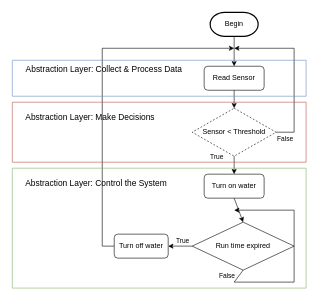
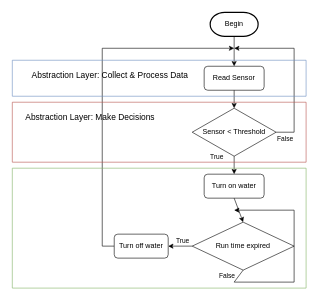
  <mxCell id="0" />
  <mxCell id="1" parent="0" />
  <mxCell id="2" value="Begin" style="strokeWidth=2;html=1;shape=mxgraph.flowchart.terminator;whiteSpace=wrap;" parent="1" vertex="1"><mxGeometry x="350" y="20" width="80" height="40" as="geometry" /></mxCell>
- <mxCell id="3" value="Sensor &amp;lt; Threshold" style="rhombus;whiteSpace=wrap;html=1;dashed=1;" parent="1" vertex="1"><mxGeometry x="320" y="180" width="140" height="80" as="geometry" /></mxCell>
+ <mxCell id="3" value="Sensor &amp;lt; Threshold" style="rhombus;whiteSpace=wrap;html=1;" parent="1" vertex="1"><mxGeometry x="320" y="180" width="140" height="80" as="geometry" /></mxCell>
  <mxCell id="4" value="Run time expired" style="rhombus;whiteSpace=wrap;html=1;" parent="1" vertex="1"><mxGeometry x="320" y="370" width="170" height="80" as="geometry" /></mxCell>
  <mxCell id="5" value="" style="endArrow=classic;html=1;rounded=0;exitX=0;exitY=0.5;exitDx=0;exitDy=0;entryX=1;entryY=0.5;entryDx=0;entryDy=0;" parent="1" source="4" target="10" edge="1"><mxGeometry width="50" height="50" relative="1" as="geometry"><mxPoint x="340" y="450" as="sourcePoint" /><mxPoint x="255" y="380" as="targetPoint" /></mxGeometry></mxCell>
  <mxCell id="6" value="True" style="edgeLabel;html=1;align=center;verticalAlign=middle;resizable=0;points=[];" parent="5" vertex="1" connectable="0"><mxGeometry x="-0.143" y="-1" relative="1" as="geometry"><mxPoint y="-9" as="offset" /></mxGeometry></mxCell>
  <mxCell id="7" value="" style="endArrow=classic;html=1;rounded=0;exitX=0;exitY=0.5;exitDx=0;exitDy=0;" parent="1" source="10" edge="1"><mxGeometry width="50" height="50" relative="1" as="geometry"><mxPoint x="-140" y="440" as="sourcePoint" /><mxPoint x="390" y="80" as="targetPoint" /><Array as="points"><mxPoint x="170" y="410" /><mxPoint x="170" y="80" /></Array></mxGeometry></mxCell>
  <mxCell id="8" value="" style="endArrow=classic;html=1;rounded=0;exitX=1;exitY=0.5;exitDx=0;exitDy=0;" parent="1" source="3" edge="1"><mxGeometry width="50" height="50" relative="1" as="geometry"><mxPoint x="340" y="80" as="sourcePoint" /><mxPoint x="390" y="80" as="targetPoint" /><Array as="points"><mxPoint x="490" y="220" /><mxPoint x="490" y="80" /><mxPoint x="390" y="80" /></Array></mxGeometry></mxCell>
  <mxCell id="9" value="False" style="edgeLabel;html=1;align=center;verticalAlign=middle;resizable=0;points=[];" parent="8" vertex="1" connectable="0"><mxGeometry x="-0.827" relative="1" as="geometry"><mxPoint x="-9" y="10" as="offset" /></mxGeometry></mxCell>
  <mxCell id="10" value="Turn off water" style="rounded=1;whiteSpace=wrap;html=1;" parent="1" vertex="1"><mxGeometry x="190" y="390" width="90" height="40" as="geometry" /></mxCell>
  <mxCell id="11" value="Turn on water" style="rounded=1;whiteSpace=wrap;html=1;" parent="1" vertex="1"><mxGeometry x="340" y="290" width="100" height="40" as="geometry" /></mxCell>
  <mxCell id="12" value="Read Sensor" style="rounded=1;whiteSpace=wrap;html=1;" parent="1" vertex="1"><mxGeometry x="340" y="110" width="100" height="40" as="geometry" /></mxCell>
  <mxCell id="13" value="" style="endArrow=classic;html=1;rounded=0;exitX=0.5;exitY=1;exitDx=0;exitDy=0;entryX=0.5;entryY=0;entryDx=0;entryDy=0;" parent="1" source="12" target="3" edge="1"><mxGeometry width="50" height="50" relative="1" as="geometry"><mxPoint x="260" y="220" as="sourcePoint" /><mxPoint x="310" y="170" as="targetPoint" /></mxGeometry></mxCell>
  <mxCell id="14" value="" style="endArrow=classic;html=1;rounded=0;exitX=0.5;exitY=1;exitDx=0;exitDy=0;exitPerimeter=0;entryX=0.5;entryY=0;entryDx=0;entryDy=0;" parent="1" source="2" target="12" edge="1"><mxGeometry width="50" height="50" relative="1" as="geometry"><mxPoint x="260" y="150" as="sourcePoint" /><mxPoint x="390" y="80" as="targetPoint" /></mxGeometry></mxCell>
  <mxCell id="15" value="" style="endArrow=classic;html=1;rounded=0;exitX=0.5;exitY=1;exitDx=0;exitDy=0;entryX=0.5;entryY=0;entryDx=0;entryDy=0;" parent="1" source="3" target="11" edge="1"><mxGeometry width="50" height="50" relative="1" as="geometry"><mxPoint x="260" y="290" as="sourcePoint" /><mxPoint x="310" y="240" as="targetPoint" /></mxGeometry></mxCell>
  <mxCell id="16" value="True" style="edgeLabel;html=1;align=center;verticalAlign=middle;resizable=0;points=[];" parent="15" vertex="1" connectable="0"><mxGeometry relative="1" as="geometry"><mxPoint x="-30" y="-15" as="offset" /></mxGeometry></mxCell>
  <mxCell id="17" value="" style="endArrow=classic;html=1;rounded=0;entryX=0.5;entryY=0;entryDx=0;entryDy=0;exitX=0.5;exitY=1;exitDx=0;exitDy=0;" parent="1" source="11" target="4" edge="1"><mxGeometry width="50" height="50" relative="1" as="geometry"><mxPoint x="370" y="360" as="sourcePoint" /><mxPoint x="389.76" y="360" as="targetPoint" /></mxGeometry></mxCell>
  <mxCell id="18" value="" style="endArrow=classic;html=1;rounded=0;exitX=0.5;exitY=1;exitDx=0;exitDy=0;" parent="1" source="4" edge="1"><mxGeometry width="50" height="50" relative="1" as="geometry"><mxPoint x="540" y="290" as="sourcePoint" /><mxPoint x="390" y="350" as="targetPoint" /><Array as="points"><mxPoint x="390" y="470" /><mxPoint x="490" y="470" /><mxPoint x="490" y="350" /></Array></mxGeometry></mxCell>
  <mxCell id="19" value="False" style="edgeLabel;html=1;align=center;verticalAlign=middle;resizable=0;points=[];" parent="18" vertex="1" connectable="0"><mxGeometry x="-0.932" relative="1" as="geometry"><mxPoint x="-20" as="offset" /></mxGeometry></mxCell>
  <mxCell id="20" value="" style="swimlane;startSize=0;fillColor=#d5e8d4;strokeColor=#82b366;rounded=1;fillStyle=auto;" vertex="1" parent="1"><mxGeometry x="20" y="280" width="490" height="200" as="geometry" /></mxCell>
- <mxCell id="21" value="&lt;font style=&quot;font-size: 14px;&quot;&gt;&lt;font style=&quot;&quot;&gt;Abstraction&amp;nbsp;&lt;/font&gt;&lt;span style=&quot;background-color: initial;&quot;&gt;Layer: Control the System&lt;/span&gt;&lt;/font&gt;" style="text;html=1;align=center;verticalAlign=middle;whiteSpace=wrap;rounded=0;" vertex="1" parent="20"><mxGeometry x="10" y="10" width="260" height="30" as="geometry" /></mxCell>
  <mxCell id="22" value="" style="swimlane;startSize=0;fillColor=#f8cecc;strokeColor=#b85450;" vertex="1" parent="1"><mxGeometry x="20" y="170" width="490" height="100" as="geometry" /></mxCell>
  <mxCell id="23" value="&lt;font style=&quot;font-size: 14px;&quot;&gt;Abstraction Layer: Make Decisions&lt;/font&gt;" style="text;html=1;align=center;verticalAlign=middle;whiteSpace=wrap;rounded=0;" vertex="1" parent="22"><mxGeometry x="10" y="10" width="240" height="30" as="geometry" /></mxCell>
  <mxCell id="24" value="" style="swimlane;startSize=0;fillColor=#dae8fc;strokeColor=#6c8ebf;" vertex="1" parent="1"><mxGeometry x="20" y="100" width="490" height="60" as="geometry" /></mxCell>
- <mxCell id="25" value="&lt;font style=&quot;font-size: 14px;&quot;&gt;Abstraction Layer: Collect &amp;amp; Process Data&amp;nbsp;&lt;/font&gt;" style="text;html=1;align=center;verticalAlign=middle;whiteSpace=wrap;rounded=0;" vertex="1" parent="24"><mxGeometry x="10" width="290" height="30" as="geometry" /></mxCell>
+ <mxCell id="25" value="&lt;font style=&quot;font-size: 14px;&quot;&gt;Abstraction Layer: Collect &amp;amp; Process Data&amp;nbsp;&lt;/font&gt;" style="text;html=1;align=center;verticalAlign=middle;whiteSpace=wrap;rounded=0;" vertex="1" parent="24"><mxGeometry x="20" y="10" width="290" height="30" as="geometry" /></mxCell>
